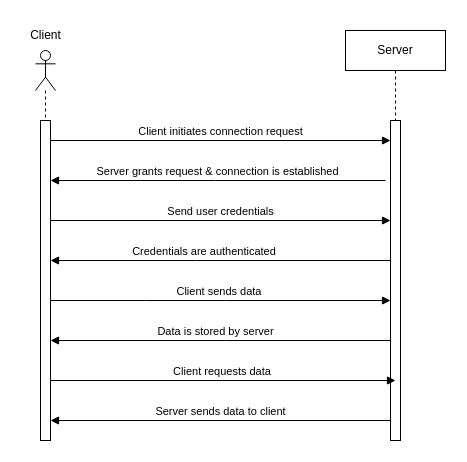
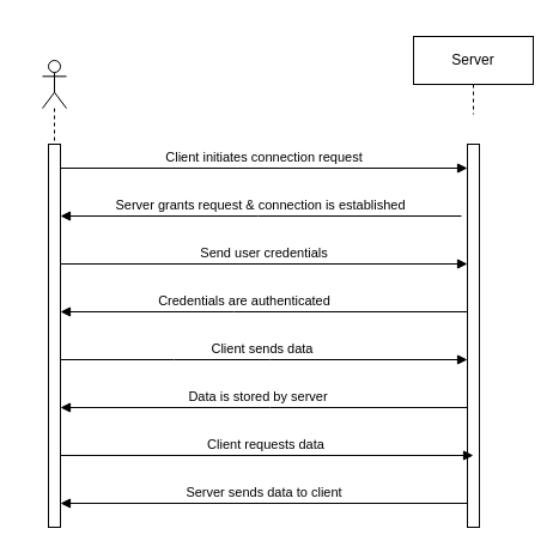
  <mxCell id="0" />
  <mxCell id="1" parent="0" />
  <mxCell id="2" value="" style="html=1;points=[[0,0,0,0,5],[0,1,0,0,-5],[1,0,0,0,5],[1,1,0,0,-5]];perimeter=orthogonalPerimeter;outlineConnect=0;targetShapes=umlLifeline;portConstraint=eastwest;newEdgeStyle={&quot;curved&quot;:0,&quot;rounded&quot;:0};" vertex="1" parent="1"><mxGeometry x="390" y="120" width="10" height="320" as="geometry" /></mxCell>
  <mxCell id="3" value="" style="html=1;points=[[0,0,0,0,5],[0,1,0,0,-5],[1,0,0,0,5],[1,1,0,0,-5]];perimeter=orthogonalPerimeter;outlineConnect=0;targetShapes=umlLifeline;portConstraint=eastwest;newEdgeStyle={&quot;curved&quot;:0,&quot;rounded&quot;:0};" vertex="1" parent="1"><mxGeometry x="40" y="120" width="10" height="320" as="geometry" /></mxCell>
- <mxCell id="4" value="Server" style="shape=umlLifeline;perimeter=lifelinePerimeter;whiteSpace=wrap;html=1;container=1;dropTarget=0;collapsible=0;recursiveResize=0;outlineConnect=0;portConstraint=eastwest;newEdgeStyle={&quot;curved&quot;:0,&quot;rounded&quot;:0};" vertex="1" parent="1"><mxGeometry x="345" y="30" width="100" height="90" as="geometry" /></mxCell>
+ <mxCell id="4" value="Server" style="shape=umlLifeline;perimeter=lifelinePerimeter;whiteSpace=wrap;html=1;container=1;dropTarget=0;collapsible=0;recursiveResize=0;outlineConnect=0;portConstraint=eastwest;newEdgeStyle={&quot;curved&quot;:0,&quot;rounded&quot;:0};" vertex="1" parent="1"><mxGeometry x="345" y="30" width="100" height="65" as="geometry" /></mxCell>
  <mxCell id="5" value="" style="shape=umlLifeline;perimeter=lifelinePerimeter;whiteSpace=wrap;html=1;container=1;dropTarget=0;collapsible=0;recursiveResize=0;outlineConnect=0;portConstraint=eastwest;newEdgeStyle={&quot;curved&quot;:0,&quot;rounded&quot;:0};participant=umlActor;" vertex="1" parent="1"><mxGeometry x="35" y="50" width="20" height="70" as="geometry" /></mxCell>
- <mxCell id="6" value="Client" style="text;html=1;align=center;verticalAlign=middle;resizable=0;points=[];autosize=1;strokeColor=none;fillColor=none;" vertex="1" parent="1"><mxGeometry x="20" y="20" width="50" height="30" as="geometry" /></mxCell>
  <mxCell id="7" value="Client initiates connection request" style="html=1;verticalAlign=bottom;endArrow=block;curved=0;rounded=0;" edge="1" parent="1"><mxGeometry width="80" relative="1" as="geometry"><mxPoint x="50" y="140" as="sourcePoint" /><mxPoint x="390" y="140" as="targetPoint" /></mxGeometry></mxCell>
  <mxCell id="8" value="Server grants request &amp;amp; connection is established" style="html=1;verticalAlign=bottom;endArrow=block;curved=0;rounded=0;" edge="1" parent="1"><mxGeometry width="80" relative="1" as="geometry"><mxPoint x="385" y="180" as="sourcePoint" /><mxPoint x="50" y="180" as="targetPoint" /><Array as="points"><mxPoint x="215" y="180" /></Array><mxPoint as="offset" /></mxGeometry></mxCell>
  <mxCell id="9" value="Send user credentials" style="html=1;verticalAlign=bottom;endArrow=block;curved=0;rounded=0;" edge="1" parent="1"><mxGeometry width="80" relative="1" as="geometry"><mxPoint x="50" y="220" as="sourcePoint" /><mxPoint x="390" y="220" as="targetPoint" /></mxGeometry></mxCell>
  <mxCell id="10" value="Credentials are authenticated&amp;nbsp;" style="html=1;verticalAlign=bottom;endArrow=block;curved=0;rounded=0;" edge="1" parent="1" source="2" target="3"><mxGeometry x="0.088" width="80" relative="1" as="geometry"><mxPoint x="245" y="259.58" as="sourcePoint" /><mxPoint x="185" y="259.58" as="targetPoint" /><Array as="points"><mxPoint x="195" y="260" /></Array><mxPoint as="offset" /></mxGeometry></mxCell>
  <mxCell id="11" value="Client sends data&amp;nbsp;" style="html=1;verticalAlign=bottom;endArrow=block;curved=0;rounded=0;" edge="1" parent="1"><mxGeometry width="80" relative="1" as="geometry"><mxPoint x="50" y="300" as="sourcePoint" /><mxPoint x="390" y="300" as="targetPoint" /><Array as="points"><mxPoint x="145" y="300" /><mxPoint x="225" y="300" /></Array></mxGeometry></mxCell>
  <mxCell id="12" value="Data is stored by server" style="html=1;verticalAlign=bottom;endArrow=block;curved=0;rounded=0;" edge="1" parent="1"><mxGeometry x="0.029" width="80" relative="1" as="geometry"><mxPoint x="390" y="340" as="sourcePoint" /><mxPoint x="50" y="340" as="targetPoint" /><Array as="points"><mxPoint x="225" y="340" /></Array><mxPoint as="offset" /></mxGeometry></mxCell>
  <mxCell id="13" value="Client requests data&amp;nbsp;" style="html=1;verticalAlign=bottom;endArrow=block;curved=0;rounded=0;entryX=0.5;entryY=0.929;entryDx=0;entryDy=0;entryPerimeter=0;" edge="1" parent="1"><mxGeometry width="80" relative="1" as="geometry"><mxPoint x="50" y="380" as="sourcePoint" /><mxPoint x="395" y="380" as="targetPoint" /></mxGeometry></mxCell>
  <mxCell id="14" value="Server sends data to client" style="html=1;verticalAlign=bottom;endArrow=block;curved=0;rounded=0;" edge="1" parent="1"><mxGeometry width="80" relative="1" as="geometry"><mxPoint x="390" y="420" as="sourcePoint" /><mxPoint x="50" y="420" as="targetPoint" /><Array as="points" /></mxGeometry></mxCell>
